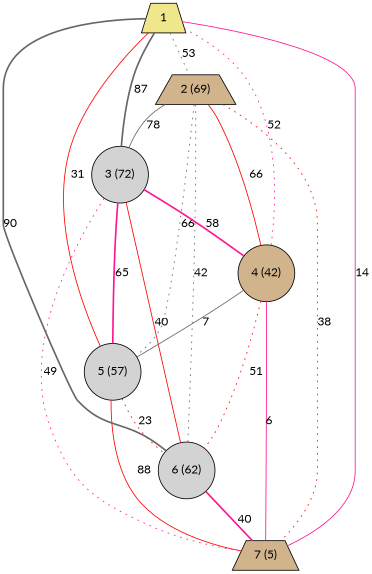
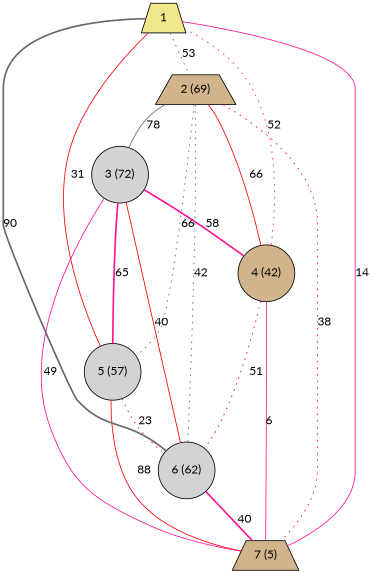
  graph {
    fontname=Lato
    node [fillcolor=tan fontname=Lato shape=circle style=filled]
    edge [color=red fontname=Lato style=solid]
    n1 [label="2 (69)" shape=trapezium]
    n2 [label="7 (5)" shape=trapezium]
    n3 [fillcolor=lightgrey label="5 (57)"]
    n4 [fillcolor=lightgrey label="6 (62)"]
    n5 [fillcolor=lightgrey label="3 (72)"]
    n6 [label="4 (42)"]
    1 [fillcolor=khaki shape=trapezium]
    n1 -- n2 [label=38 style=dotted]
    n1 -- n3 [color=gray40 label=66 style=dotted]
    n1 -- n4 [color=gray40 label=42 style=dotted]
    n1 -- n5 [color=gray40 label=78]
    n1 -- n6 [label=66]
    n3 -- n2 [label=88]
    n3 -- n4 [label=23 style=dotted]
    n4 -- n2 [color=deeppink label=40 style=bold]
-   n5 -- n2 [color=deeppink label=49 style=dotted]
+   n5 -- n2 [color=deeppink label=49]
    n5 -- n3 [color=deeppink label=65 style=bold]
    n5 -- n4 [label=40]
    n5 -- n6 [color=deeppink label=58 style=bold]
    n6 -- n2 [color=deeppink label=6]
-   n6 -- n3 [color=gray40 label=7]
    n6 -- n4 [label=51 style=dotted]
    1 -- n1 [color=gray40 label=53 style=dotted]
    1 -- n2 [color=deeppink label=14]
    1 -- n3 [label=31]
    1 -- n4 [color=gray40 label=90 style=bold]
-   1 -- n5 [color=gray40 label=87 style=bold]
    1 -- n6 [color=deeppink label=52 style=dotted]
  }
